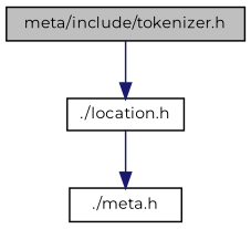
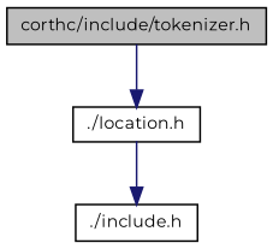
  digraph {
    fontname=Montserrat
    node [color=black fillcolor=white fontname=Montserrat fontsize=10 shape=record style=filled]
    edge [color=midnightblue fontname=Montserrat fontsize=10 labelfontname=Helvetica labelfontsize=10 style=solid]
-   n1 [fillcolor=grey75 fontcolor=black height=0.2 label="meta/include/tokenizer.h" width=0.4]
+   n1 [fillcolor=grey75 fontcolor=black height=0.2 label="corthc/include/tokenizer.h" width=0.4]
    n2 [height=0.2 label="./location.h" width=0.4]
-   n3 [height=0.2 label="./meta.h" width=0.4]
+   n3 [height=0.2 label="./include.h" width=0.4]
    n1 -> n2
    n2 -> n3
  }
